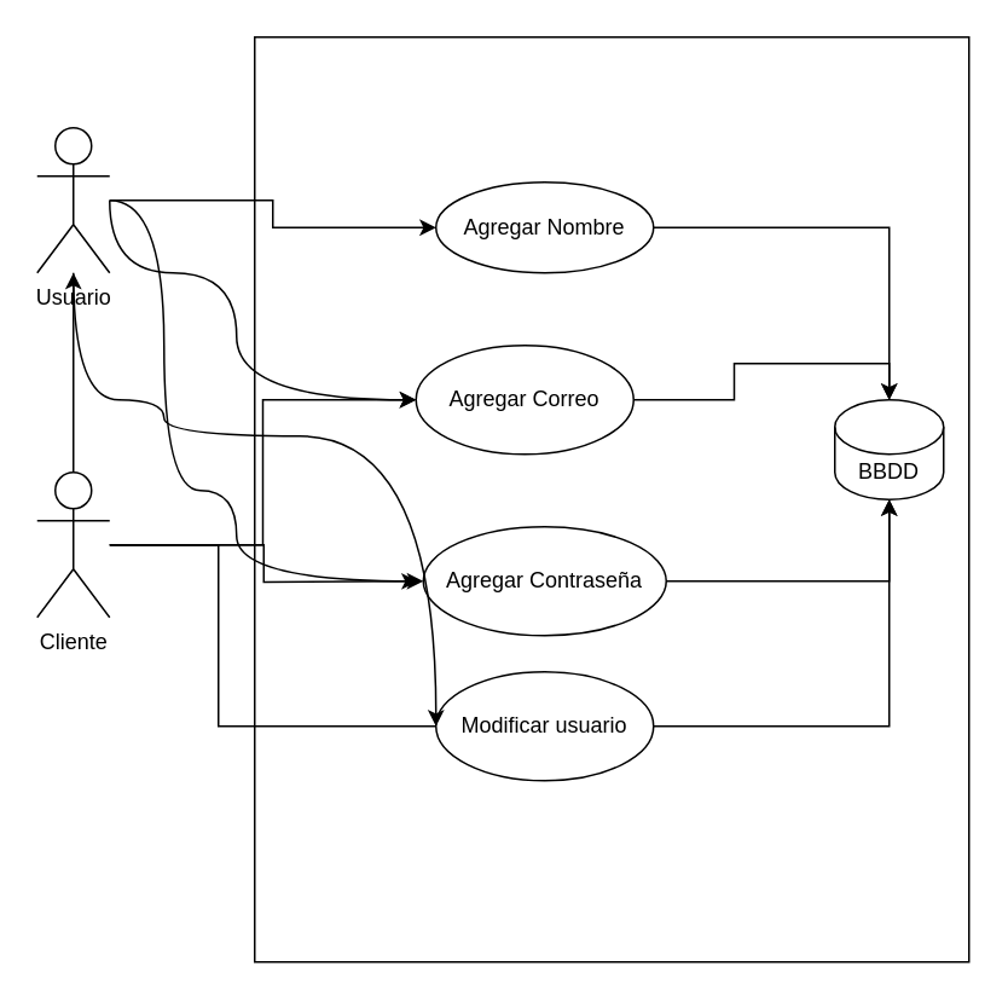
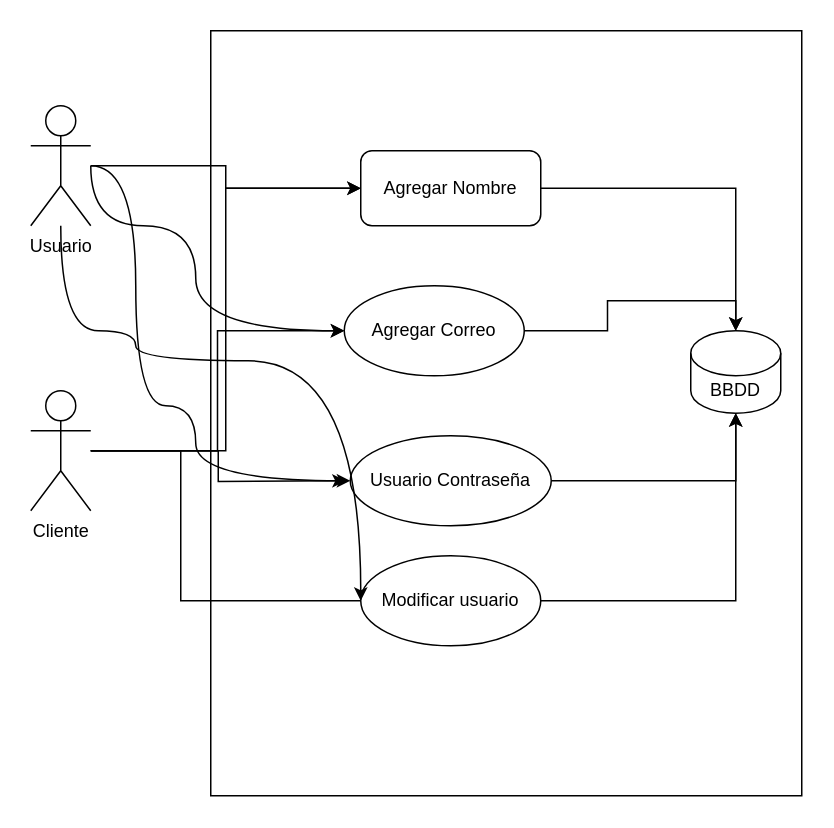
  <mxCell id="0" />
  <mxCell id="1" parent="0" />
  <mxCell id="2" value="" style="rounded=0;whiteSpace=wrap;html=1;" vertex="1" parent="1"><mxGeometry x="140" y="20" width="394" height="510" as="geometry" /></mxCell>
  <mxCell id="3" style="edgeStyle=orthogonalEdgeStyle;rounded=0;orthogonalLoop=1;jettySize=auto;html=1;" edge="1" parent="1" source="4" target="12"><mxGeometry relative="1" as="geometry" /></mxCell>
  <mxCell id="4" value="Usuario" style="shape=umlActor;verticalLabelPosition=bottom;verticalAlign=top;html=1;outlineConnect=0;" vertex="1" parent="1"><mxGeometry x="20" y="70" width="40" height="80" as="geometry" /></mxCell>
  <mxCell id="5" value="BBDD" style="shape=cylinder3;whiteSpace=wrap;html=1;boundedLbl=1;backgroundOutline=1;size=15;" vertex="1" parent="1"><mxGeometry x="460" y="220" width="60" height="55" as="geometry" /></mxCell>
- <mxCell id="6" style="edgeStyle=orthogonalEdgeStyle;rounded=0;orthogonalLoop=1;jettySize=auto;html=1;" edge="1" parent="1" source="10" target="4"><mxGeometry relative="1" as="geometry" /></mxCell>
+ <mxCell id="6" style="edgeStyle=orthogonalEdgeStyle;rounded=0;orthogonalLoop=1;jettySize=auto;html=1;entryX=0;entryY=0.5;entryDx=0;entryDy=0;" edge="1" parent="1" source="10" target="12"><mxGeometry relative="1" as="geometry" /></mxCell>
  <mxCell id="7" style="edgeStyle=orthogonalEdgeStyle;rounded=0;orthogonalLoop=1;jettySize=auto;html=1;entryX=0;entryY=0.5;entryDx=0;entryDy=0;" edge="1" parent="1" source="10" target="15"><mxGeometry relative="1" as="geometry" /></mxCell>
  <mxCell id="8" style="edgeStyle=orthogonalEdgeStyle;rounded=0;orthogonalLoop=1;jettySize=auto;html=1;" edge="1" parent="1" source="10"><mxGeometry relative="1" as="geometry"><mxPoint x="230" y="320" as="targetPoint" /></mxGeometry></mxCell>
  <mxCell id="9" style="edgeStyle=orthogonalEdgeStyle;rounded=0;orthogonalLoop=1;jettySize=auto;html=1;endArrow=none;" edge="1" parent="1" source="10" target="17"><mxGeometry relative="1" as="geometry"><Array as="points"><mxPoint x="120" y="300" /><mxPoint x="120" y="400" /></Array></mxGeometry></mxCell>
  <mxCell id="10" value="Cliente" style="shape=umlActor;verticalLabelPosition=bottom;verticalAlign=top;html=1;outlineConnect=0;" vertex="1" parent="1"><mxGeometry x="20" y="260" width="40" height="80" as="geometry" /></mxCell>
  <mxCell id="11" style="edgeStyle=orthogonalEdgeStyle;rounded=0;orthogonalLoop=1;jettySize=auto;html=1;" edge="1" parent="1" source="12" target="5"><mxGeometry relative="1" as="geometry" /></mxCell>
- <mxCell id="12" value="Agregar Nombre" style="ellipse;whiteSpace=wrap;html=1;" vertex="1" parent="1"><mxGeometry x="240" y="100" width="120" height="50" as="geometry" /></mxCell>
+ <mxCell id="12" value="Agregar Nombre" style="whiteSpace=wrap;html=1;rounded=1;" vertex="1" parent="1"><mxGeometry x="240" y="100" width="120" height="50" as="geometry" /></mxCell>
  <mxCell id="13" style="edgeStyle=orthogonalEdgeStyle;rounded=0;orthogonalLoop=1;jettySize=auto;html=1;" edge="1" parent="1" source="14" target="5"><mxGeometry relative="1" as="geometry" /></mxCell>
- <mxCell id="14" value="Agregar Contraseña" style="ellipse;whiteSpace=wrap;html=1;" vertex="1" parent="1"><mxGeometry x="233" y="290" width="134" height="60" as="geometry" /></mxCell>
+ <mxCell id="14" value="Usuario Contraseña" style="ellipse;whiteSpace=wrap;html=1;" vertex="1" parent="1"><mxGeometry x="233" y="290" width="134" height="60" as="geometry" /></mxCell>
  <mxCell id="15" value="Agregar Correo" style="ellipse;whiteSpace=wrap;html=1;" vertex="1" parent="1"><mxGeometry x="229" y="190" width="120" height="60" as="geometry" /></mxCell>
  <mxCell id="16" style="edgeStyle=orthogonalEdgeStyle;rounded=0;orthogonalLoop=1;jettySize=auto;html=1;" edge="1" parent="1" source="17" target="5"><mxGeometry relative="1" as="geometry" /></mxCell>
  <mxCell id="17" value="Modificar usuario" style="ellipse;whiteSpace=wrap;html=1;" vertex="1" parent="1"><mxGeometry x="240" y="370" width="120" height="60" as="geometry" /></mxCell>
  <mxCell id="18" value="" style="curved=1;endArrow=classic;html=1;rounded=0;edgeStyle=orthogonalEdgeStyle;entryX=0;entryY=0.5;entryDx=0;entryDy=0;" edge="1" parent="1" target="15"><mxGeometry width="50" height="50" relative="1" as="geometry"><mxPoint x="60" y="110" as="sourcePoint" /><mxPoint x="130" y="170" as="targetPoint" /><Array as="points"><mxPoint x="60" y="150" /><mxPoint x="130" y="150" /><mxPoint x="130" y="220" /></Array></mxGeometry></mxCell>
  <mxCell id="19" value="" style="curved=1;endArrow=classic;html=1;rounded=0;edgeStyle=orthogonalEdgeStyle;entryX=0;entryY=0.5;entryDx=0;entryDy=0;" edge="1" parent="1" target="14"><mxGeometry width="50" height="50" relative="1" as="geometry"><mxPoint x="60" y="110" as="sourcePoint" /><mxPoint x="200" y="240" as="targetPoint" /><Array as="points"><mxPoint x="90" y="110" /><mxPoint x="90" y="270" /><mxPoint x="130" y="270" /><mxPoint x="130" y="320" /></Array></mxGeometry></mxCell>
  <mxCell id="20" value="" style="curved=1;endArrow=classic;html=1;rounded=0;edgeStyle=orthogonalEdgeStyle;entryX=0;entryY=0.5;entryDx=0;entryDy=0;" edge="1" parent="1" source="4" target="17"><mxGeometry width="50" height="50" relative="1" as="geometry"><mxPoint x="-80" y="220" as="sourcePoint" /><mxPoint x="-30" y="170" as="targetPoint" /><Array as="points"><mxPoint x="40" y="220" /><mxPoint x="90" y="220" /><mxPoint x="90" y="240" /><mxPoint x="240" y="240" /></Array></mxGeometry></mxCell>
  <mxCell id="21" style="edgeStyle=orthogonalEdgeStyle;rounded=0;orthogonalLoop=1;jettySize=auto;html=1;entryX=0.5;entryY=0;entryDx=0;entryDy=0;entryPerimeter=0;" edge="1" parent="1" source="15" target="5"><mxGeometry relative="1" as="geometry" /></mxCell>
